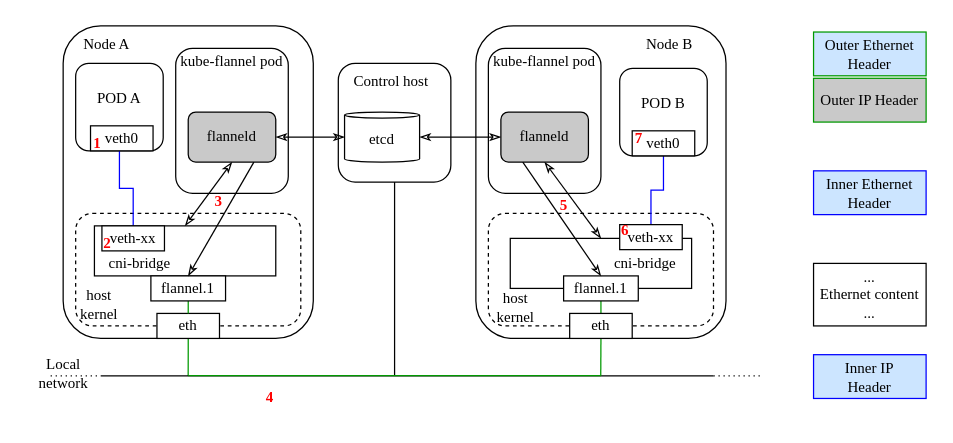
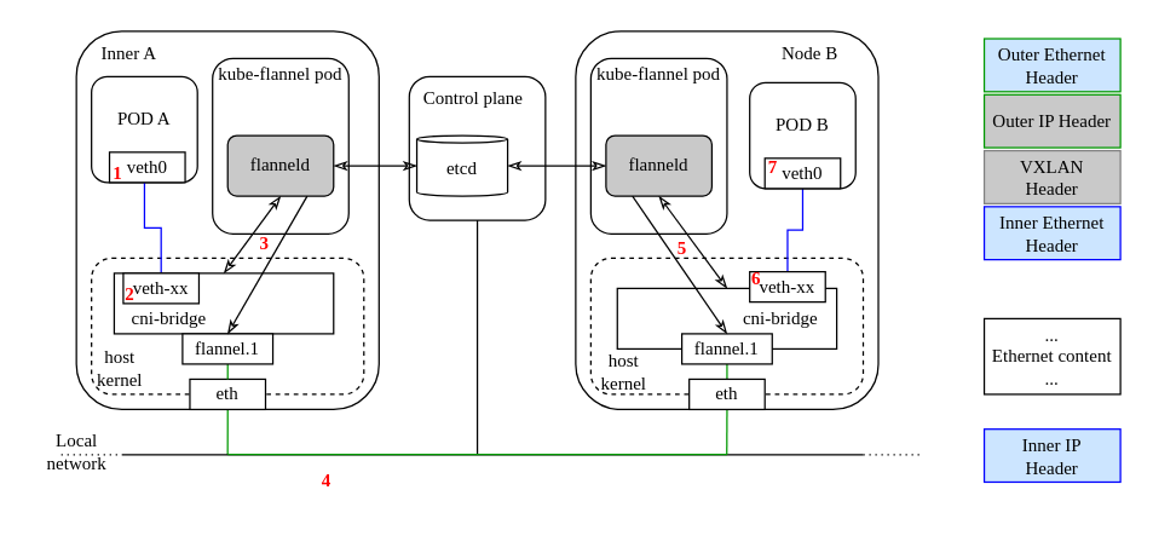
  <mxCell id="0" />
  <mxCell id="1" parent="0" />
  <mxCell id="2" value="" style="rounded=1;whiteSpace=wrap;html=1;fillColor=none;dashed=1;" parent="1" vertex="1"><mxGeometry x="390" y="170" width="180" height="90" as="geometry" /></mxCell>
  <mxCell id="3" value="" style="rounded=1;whiteSpace=wrap;html=1;fillColor=none;" parent="1" vertex="1"><mxGeometry x="50" y="20" width="200" height="250" as="geometry" /></mxCell>
  <mxCell id="4" value="&lt;font face=&quot;newcomputermodern&quot;&gt;POD A&lt;br&gt;&lt;br&gt;&lt;/font&gt;" style="rounded=1;whiteSpace=wrap;html=1;fillColor=none;" parent="1" vertex="1"><mxGeometry x="60" y="50" width="70" height="70" as="geometry" /></mxCell>
  <mxCell id="5" value="" style="rounded=1;whiteSpace=wrap;html=1;fillColor=none;dashed=1;glass=0;" parent="1" vertex="1"><mxGeometry x="60" y="170" width="180" height="90" as="geometry" /></mxCell>
  <mxCell id="6" style="edgeStyle=orthogonalEdgeStyle;rounded=0;orthogonalLoop=1;jettySize=auto;html=1;exitX=0.5;exitY=1;exitDx=0;exitDy=0;endArrow=none;endFill=0;strokeColor=#009900;strokeWidth=1;" parent="1" source="3" edge="1"><mxGeometry relative="1" as="geometry"><mxPoint x="149.952" y="300" as="targetPoint" /><Array as="points"><mxPoint x="150" y="280" /><mxPoint x="150" y="280" /></Array></mxGeometry></mxCell>
  <mxCell id="7" style="edgeStyle=orthogonalEdgeStyle;rounded=0;orthogonalLoop=1;jettySize=auto;html=1;exitX=0.5;exitY=1;exitDx=0;exitDy=0;entryX=0.5;entryY=0;entryDx=0;entryDy=0;endArrow=none;endFill=0;strokeColor=#0000FF;" parent="1" source="4" target="25" edge="1"><mxGeometry relative="1" as="geometry" /></mxCell>
- <mxCell id="8" value="&lt;font face=&quot;newcomputermodern&quot;&gt;Node A&lt;/font&gt;" style="text;html=1;align=center;verticalAlign=middle;whiteSpace=wrap;rounded=0;" parent="1" vertex="1"><mxGeometry x="55" y="20" width="60" height="30" as="geometry" /></mxCell>
+ <mxCell id="8" value="&lt;font face=&quot;newcomputermodern&quot;&gt;Inner A&lt;/font&gt;" style="text;html=1;align=center;verticalAlign=middle;whiteSpace=wrap;rounded=0;" parent="1" vertex="1"><mxGeometry x="55" y="20" width="60" height="30" as="geometry" /></mxCell>
  <mxCell id="9" value="&lt;div&gt;veth0&lt;/div&gt;" style="rounded=0;whiteSpace=wrap;html=1;fontFamily=newcomputermodern;" parent="1" vertex="1"><mxGeometry x="71.88" y="100" width="50" height="20" as="geometry" /></mxCell>
  <mxCell id="10" value="eth" style="rounded=0;whiteSpace=wrap;html=1;fontFamily=newcomputermodern;" parent="1" vertex="1"><mxGeometry x="125" y="250" width="50" height="20" as="geometry" /></mxCell>
  <mxCell id="11" value="" style="endArrow=none;html=1;rounded=0;" parent="1" edge="1"><mxGeometry width="50" height="50" relative="1" as="geometry"><mxPoint x="80" y="300" as="sourcePoint" /><mxPoint x="570" y="300" as="targetPoint" /></mxGeometry></mxCell>
  <mxCell id="12" value="" style="endArrow=none;dashed=1;html=1;dashPattern=1 3;strokeWidth=1;rounded=0;" parent="1" edge="1"><mxGeometry width="50" height="50" relative="1" as="geometry"><mxPoint x="570" y="300" as="sourcePoint" /><mxPoint x="610" y="300" as="targetPoint" /></mxGeometry></mxCell>
  <mxCell id="13" value="&lt;font face=&quot;newcomputermodern&quot;&gt;Local network&lt;/font&gt;" style="text;html=1;align=center;verticalAlign=middle;whiteSpace=wrap;rounded=0;" parent="1" vertex="1"><mxGeometry x="20" y="283" width="61" height="30" as="geometry" /></mxCell>
  <mxCell id="14" value="" style="endArrow=none;dashed=1;html=1;dashPattern=1 3;strokeWidth=1;rounded=0;" parent="1" edge="1"><mxGeometry width="50" height="50" relative="1" as="geometry"><mxPoint x="40" y="300" as="sourcePoint" /><mxPoint x="80" y="300" as="targetPoint" /></mxGeometry></mxCell>
  <mxCell id="15" value="" style="rounded=1;whiteSpace=wrap;html=1;fillColor=none;" parent="1" vertex="1"><mxGeometry x="270" y="50" width="90" height="95" as="geometry" /></mxCell>
- <mxCell id="16" value="&lt;font face=&quot;newcomputermodern&quot;&gt;Control host&lt;/font&gt;" style="text;html=1;align=center;verticalAlign=middle;whiteSpace=wrap;rounded=0;" parent="1" vertex="1"><mxGeometry x="270" y="50" width="85" height="30" as="geometry" /></mxCell>
+ <mxCell id="16" value="&lt;font face=&quot;newcomputermodern&quot;&gt;Control plane&lt;/font&gt;" style="text;html=1;align=center;verticalAlign=middle;whiteSpace=wrap;rounded=0;" parent="1" vertex="1"><mxGeometry x="270" y="50" width="85" height="30" as="geometry" /></mxCell>
  <mxCell id="17" style="edgeStyle=orthogonalEdgeStyle;rounded=0;orthogonalLoop=1;jettySize=auto;html=1;exitX=1;exitY=0.5;exitDx=0;exitDy=0;exitPerimeter=0;entryX=0;entryY=0.5;entryDx=0;entryDy=0;endArrow=classicThin;endFill=0;startArrow=classicThin;startFill=0;" parent="1" source="18" target="51" edge="1"><mxGeometry relative="1" as="geometry" /></mxCell>
  <mxCell id="18" value="&lt;font face=&quot;newcomputermodern&quot;&gt;etcd&lt;/font&gt;" style="shape=cylinder3;whiteSpace=wrap;html=1;boundedLbl=1;backgroundOutline=1;size=2.389;" parent="1" vertex="1"><mxGeometry x="275" y="89" width="60" height="40" as="geometry" /></mxCell>
  <mxCell id="19" value="" style="endArrow=none;html=1;rounded=0;entryX=0.5;entryY=1;entryDx=0;entryDy=0;" parent="1" target="15" edge="1"><mxGeometry width="50" height="50" relative="1" as="geometry"><mxPoint x="315" y="300" as="sourcePoint" /><mxPoint x="380" y="140" as="targetPoint" /></mxGeometry></mxCell>
  <mxCell id="20" value="&lt;font face=&quot;newcomputermodern&quot;&gt;&lt;b&gt;1&lt;/b&gt;&lt;/font&gt;" style="text;html=1;align=center;verticalAlign=middle;resizable=0;points=[];autosize=1;strokeColor=none;fillColor=none;fontColor=#FF0000;" parent="1" vertex="1"><mxGeometry x="62" y="99" width="30" height="30" as="geometry" /></mxCell>
  <mxCell id="21" value="&lt;font face=&quot;newcomputermodern&quot;&gt;&lt;b&gt;3&lt;/b&gt;&lt;/font&gt;" style="text;html=1;align=center;verticalAlign=middle;resizable=0;points=[];autosize=1;strokeColor=none;fillColor=none;fontColor=#FF0000;" parent="1" vertex="1"><mxGeometry x="159" y="146" width="30" height="30" as="geometry" /></mxCell>
  <mxCell id="22" value="&lt;font face=&quot;newcomputermodern&quot;&gt;&lt;b&gt;4&lt;/b&gt;&lt;/font&gt;" style="text;html=1;align=center;verticalAlign=middle;resizable=0;points=[];autosize=1;strokeColor=none;fillColor=none;fontColor=#FF0000;" parent="1" vertex="1"><mxGeometry x="200" y="302" width="30" height="30" as="geometry" /></mxCell>
  <mxCell id="23" value="&lt;font face=&quot;newcomputermodern&quot;&gt;&lt;b&gt;5&lt;/b&gt;&lt;/font&gt;" style="text;html=1;align=center;verticalAlign=middle;resizable=0;points=[];autosize=1;strokeColor=none;fillColor=none;fontColor=#FF0000;" parent="1" vertex="1"><mxGeometry x="435" y="149" width="30" height="30" as="geometry" /></mxCell>
  <mxCell id="24" value="" style="rounded=0;whiteSpace=wrap;html=1;fillColor=none;" parent="1" vertex="1"><mxGeometry x="75" y="180" width="145" height="40" as="geometry" /></mxCell>
  <mxCell id="25" value="&lt;div&gt;veth-xx&lt;/div&gt;" style="rounded=0;whiteSpace=wrap;html=1;fontFamily=newcomputermodern;" parent="1" vertex="1"><mxGeometry x="81" y="180" width="50" height="20" as="geometry" /></mxCell>
  <mxCell id="26" style="edgeStyle=elbowEdgeStyle;rounded=0;orthogonalLoop=1;jettySize=auto;html=1;entryX=0.5;entryY=0;entryDx=0;entryDy=0;endArrow=none;endFill=0;elbow=horizontal;strokeColor=#009900;strokeWidth=1;" parent="1" source="27" target="10" edge="1"><mxGeometry relative="1" as="geometry" /></mxCell>
  <mxCell id="27" value="&lt;div&gt;flannel.1&lt;/div&gt;" style="rounded=0;whiteSpace=wrap;html=1;fontFamily=newcomputermodern;" parent="1" vertex="1"><mxGeometry x="120.15" y="220" width="59.7" height="20" as="geometry" /></mxCell>
  <mxCell id="28" value="&lt;font face=&quot;newcomputermodern&quot;&gt;cni-bridge&lt;/font&gt;" style="text;html=1;align=center;verticalAlign=middle;whiteSpace=wrap;rounded=0;" parent="1" vertex="1"><mxGeometry x="81" y="195" width="61" height="30" as="geometry" /></mxCell>
  <mxCell id="29" value="" style="rounded=1;whiteSpace=wrap;html=1;fillColor=none;" parent="1" vertex="1"><mxGeometry x="140" y="38" width="90" height="116" as="geometry" /></mxCell>
  <mxCell id="30" value="&lt;font face=&quot;newcomputermodern&quot;&gt;kube-flannel pod&lt;/font&gt;" style="text;html=1;align=center;verticalAlign=middle;whiteSpace=wrap;rounded=0;" parent="1" vertex="1"><mxGeometry x="135" y="34" width="100" height="30" as="geometry" /></mxCell>
  <mxCell id="31" style="rounded=0;orthogonalLoop=1;jettySize=auto;html=1;exitX=0.5;exitY=1;exitDx=0;exitDy=0;entryX=0.5;entryY=0;entryDx=0;entryDy=0;startArrow=classicThin;startFill=0;endArrow=classicThin;endFill=0;" parent="1" source="33" target="24" edge="1"><mxGeometry relative="1" as="geometry" /></mxCell>
  <mxCell id="32" style="rounded=0;orthogonalLoop=1;jettySize=auto;html=1;exitX=0.75;exitY=1;exitDx=0;exitDy=0;entryX=0.5;entryY=0;entryDx=0;entryDy=0;endArrow=classicThin;endFill=0;strokeColor=#000000;" parent="1" source="33" target="27" edge="1"><mxGeometry relative="1" as="geometry" /></mxCell>
  <mxCell id="33" value="&lt;font color=&quot;#000000&quot; face=&quot;newcomputermodern&quot;&gt;flanneld&lt;/font&gt;" style="rounded=1;whiteSpace=wrap;html=1;fillColor=#C9C9C9;fontColor=#333333;strokeColor=#000000;" parent="1" vertex="1"><mxGeometry x="150" y="89" width="70" height="40" as="geometry" /></mxCell>
  <mxCell id="34" style="edgeStyle=orthogonalEdgeStyle;rounded=0;orthogonalLoop=1;jettySize=auto;html=1;exitX=1;exitY=0.5;exitDx=0;exitDy=0;entryX=0;entryY=0.5;entryDx=0;entryDy=0;entryPerimeter=0;startArrow=classicThin;startFill=0;endArrow=classicThin;endFill=0;" parent="1" source="33" target="18" edge="1"><mxGeometry relative="1" as="geometry" /></mxCell>
  <mxCell id="35" value="&lt;font face=&quot;newcomputermodern&quot;&gt;&lt;b&gt;2&lt;/b&gt;&lt;/font&gt;" style="text;html=1;align=center;verticalAlign=middle;resizable=0;points=[];autosize=1;strokeColor=none;fillColor=none;fontColor=#FF0000;" parent="1" vertex="1"><mxGeometry x="70" y="179" width="30" height="30" as="geometry" /></mxCell>
  <mxCell id="36" value="" style="rounded=1;whiteSpace=wrap;html=1;fillColor=none;" parent="1" vertex="1"><mxGeometry x="380" y="20" width="200" height="250" as="geometry" /></mxCell>
  <mxCell id="37" style="edgeStyle=orthogonalEdgeStyle;rounded=0;orthogonalLoop=1;jettySize=auto;html=1;exitX=0.5;exitY=1;exitDx=0;exitDy=0;entryX=0.5;entryY=0;entryDx=0;entryDy=0;endArrow=none;endFill=0;strokeColor=#0000FF;" parent="1" source="38" target="43" edge="1"><mxGeometry relative="1" as="geometry" /></mxCell>
  <mxCell id="38" value="&lt;font face=&quot;newcomputermodern&quot;&gt;POD B&lt;br&gt;&lt;br&gt;&lt;/font&gt;" style="rounded=1;whiteSpace=wrap;html=1;fillColor=none;" parent="1" vertex="1"><mxGeometry x="495" y="54" width="70" height="70" as="geometry" /></mxCell>
  <mxCell id="39" value="&lt;font face=&quot;newcomputermodern&quot;&gt;Node B&lt;/font&gt;" style="text;html=1;align=center;verticalAlign=middle;whiteSpace=wrap;rounded=0;" parent="1" vertex="1"><mxGeometry x="505" y="20" width="60" height="30" as="geometry" /></mxCell>
  <mxCell id="40" value="&lt;div&gt;veth0&lt;/div&gt;" style="rounded=0;whiteSpace=wrap;html=1;fontFamily=newcomputermodern;" parent="1" vertex="1"><mxGeometry x="505" y="104" width="50" height="20" as="geometry" /></mxCell>
  <mxCell id="41" style="edgeStyle=orthogonalEdgeStyle;rounded=0;orthogonalLoop=1;jettySize=auto;html=1;exitX=0.5;exitY=1;exitDx=0;exitDy=0;endArrow=none;endFill=0;strokeColor=#009900;strokeWidth=1;" parent="1" source="56" edge="1"><mxGeometry relative="1" as="geometry"><mxPoint x="479.857" y="300" as="targetPoint" /></mxGeometry></mxCell>
  <mxCell id="42" value="" style="rounded=0;whiteSpace=wrap;html=1;fillColor=none;" parent="1" vertex="1"><mxGeometry x="407.5" y="190" width="145" height="40" as="geometry" /></mxCell>
  <mxCell id="43" value="&lt;div&gt;veth-xx&lt;/div&gt;" style="rounded=0;whiteSpace=wrap;html=1;fontFamily=newcomputermodern;" parent="1" vertex="1"><mxGeometry x="495" y="179" width="50" height="20" as="geometry" /></mxCell>
  <mxCell id="44" style="edgeStyle=elbowEdgeStyle;rounded=0;orthogonalLoop=1;jettySize=auto;html=1;entryX=0.5;entryY=0;entryDx=0;entryDy=0;endArrow=none;endFill=0;elbow=vertical;strokeColor=#009900;" parent="1" source="45" target="56" edge="1"><mxGeometry relative="1" as="geometry" /></mxCell>
  <mxCell id="45" value="&lt;div&gt;flannel.1&lt;/div&gt;" style="rounded=0;whiteSpace=wrap;html=1;fontFamily=newcomputermodern;" parent="1" vertex="1"><mxGeometry x="450.15" y="220" width="59.7" height="20" as="geometry" /></mxCell>
  <mxCell id="46" value="&lt;font face=&quot;newcomputermodern&quot;&gt;cni-bridge&lt;/font&gt;" style="text;html=1;align=center;verticalAlign=middle;whiteSpace=wrap;rounded=0;" parent="1" vertex="1"><mxGeometry x="485" y="195" width="61" height="30" as="geometry" /></mxCell>
  <mxCell id="47" value="" style="rounded=1;whiteSpace=wrap;html=1;fillColor=none;" parent="1" vertex="1"><mxGeometry x="390" y="38" width="90" height="116" as="geometry" /></mxCell>
  <mxCell id="48" value="&lt;font face=&quot;newcomputermodern&quot;&gt;kube-flannel pod&lt;/font&gt;" style="text;html=1;align=center;verticalAlign=middle;whiteSpace=wrap;rounded=0;" parent="1" vertex="1"><mxGeometry x="385" y="34" width="100" height="30" as="geometry" /></mxCell>
  <mxCell id="49" style="rounded=0;orthogonalLoop=1;jettySize=auto;html=1;exitX=0.5;exitY=1;exitDx=0;exitDy=0;entryX=0.5;entryY=0;entryDx=0;entryDy=0;startArrow=classicThin;startFill=0;endArrow=classicThin;endFill=0;strokeColor=#000000;" parent="1" source="51" target="42" edge="1"><mxGeometry relative="1" as="geometry" /></mxCell>
  <mxCell id="50" style="rounded=0;orthogonalLoop=1;jettySize=auto;html=1;exitX=0.25;exitY=1;exitDx=0;exitDy=0;entryX=0.5;entryY=0;entryDx=0;entryDy=0;endArrow=classicThin;endFill=0;" parent="1" source="51" target="45" edge="1"><mxGeometry relative="1" as="geometry" /></mxCell>
  <mxCell id="51" value="&lt;font color=&quot;#000000&quot; face=&quot;newcomputermodern&quot;&gt;flanneld&lt;/font&gt;" style="rounded=1;whiteSpace=wrap;html=1;fillColor=#C9C9C9;fontColor=#333333;strokeColor=#000000;" parent="1" vertex="1"><mxGeometry x="400" y="89" width="70" height="40" as="geometry" /></mxCell>
  <mxCell id="52" value="&lt;font face=&quot;newcomputermodern&quot;&gt;host&lt;/font&gt;&lt;div&gt;&lt;font face=&quot;In3PIRM6Ry9xPag5o0V2&quot;&gt;kernel&lt;/font&gt;&lt;/div&gt;" style="text;html=1;align=center;verticalAlign=middle;whiteSpace=wrap;rounded=0;" parent="1" vertex="1"><mxGeometry x="49" y="228" width="60" height="30" as="geometry" /></mxCell>
  <mxCell id="53" value="&lt;font face=&quot;newcomputermodern&quot;&gt;host&lt;/font&gt;&lt;div&gt;&lt;font face=&quot;In3PIRM6Ry9xPag5o0V2&quot;&gt;kernel&lt;/font&gt;&lt;/div&gt;" style="text;html=1;align=center;verticalAlign=middle;whiteSpace=wrap;rounded=0;" parent="1" vertex="1"><mxGeometry x="382" y="230" width="60" height="30" as="geometry" /></mxCell>
  <mxCell id="54" value="&lt;font face=&quot;newcomputermodern&quot;&gt;&lt;b&gt;6&lt;/b&gt;&lt;/font&gt;" style="text;html=1;align=center;verticalAlign=middle;resizable=0;points=[];autosize=1;strokeColor=none;fillColor=none;fontColor=#FF0000;" parent="1" vertex="1"><mxGeometry x="483.5" y="169" width="30" height="30" as="geometry" /></mxCell>
  <mxCell id="55" value="&lt;font face=&quot;newcomputermodern&quot;&gt;&lt;b&gt;7&lt;/b&gt;&lt;/font&gt;" style="text;html=1;align=center;verticalAlign=middle;resizable=0;points=[];autosize=1;strokeColor=none;fillColor=none;fontColor=#FF0000;" parent="1" vertex="1"><mxGeometry x="495" y="95" width="30" height="30" as="geometry" /></mxCell>
  <mxCell id="56" value="eth" style="rounded=0;whiteSpace=wrap;html=1;fontFamily=newcomputermodern;" parent="1" vertex="1"><mxGeometry x="455" y="250" width="50" height="20" as="geometry" /></mxCell>
  <mxCell id="57" value="" style="endArrow=none;html=1;rounded=0;strokeColor=#009900;strokeWidth=1;" parent="1" edge="1"><mxGeometry width="50" height="50" relative="1" as="geometry"><mxPoint x="150" y="299.77" as="sourcePoint" /><mxPoint x="480" y="299.77" as="targetPoint" /></mxGeometry></mxCell>
  <mxCell id="58" value="&lt;font face=&quot;newcomputermodern&quot;&gt;Outer Ethernet Header&lt;/font&gt;" style="rounded=0;whiteSpace=wrap;html=1;strokeColor=#009900;fillColor=#cce5ff;" parent="1" vertex="1"><mxGeometry x="650" y="25" width="90" height="35" as="geometry" /></mxCell>
  <mxCell id="59" value="&lt;font face=&quot;newcomputermodern&quot;&gt;Outer IP Header&lt;/font&gt;" style="rounded=0;whiteSpace=wrap;html=1;strokeColor=#009900;fillColor=#c9c9c9;" parent="1" vertex="1"><mxGeometry x="650" y="62" width="90" height="35" as="geometry" /></mxCell>
+ <mxCell id="60" value="&lt;font face=&quot;newcomputermodern&quot;&gt;VXLAN &lt;br&gt;Header&lt;/font&gt;" style="rounded=0;whiteSpace=wrap;html=1;strokeColor=#808080;fillColor=#C9C9C9;" parent="1" vertex="1"><mxGeometry x="650" y="99" width="90" height="35" as="geometry" /></mxCell>
  <mxCell id="61" value="&lt;font face=&quot;newcomputermodern&quot;&gt;Inner Ethernet&lt;br&gt;Header&lt;/font&gt;" style="rounded=0;whiteSpace=wrap;html=1;strokeColor=#0000FF;fillColor=#CCE5FF;" parent="1" vertex="1"><mxGeometry x="650" y="136" width="90" height="35" as="geometry" /></mxCell>
  <mxCell id="62" value="&lt;font face=&quot;newcomputermodern&quot;&gt;Inner IP&lt;br&gt;Header&lt;/font&gt;" style="rounded=0;whiteSpace=wrap;html=1;strokeColor=#0000FF;fillColor=#CCE5FF;" parent="1" vertex="1"><mxGeometry x="650" y="283" width="90" height="35" as="geometry" /></mxCell>
  <mxCell id="63" value="&lt;font face=&quot;newcomputermodern&quot;&gt;...&lt;br&gt;Ethernet content&lt;br&gt;...&lt;/font&gt;" style="rounded=0;whiteSpace=wrap;html=1;" parent="1" vertex="1"><mxGeometry x="650" y="210" width="90" height="50" as="geometry" /></mxCell>
